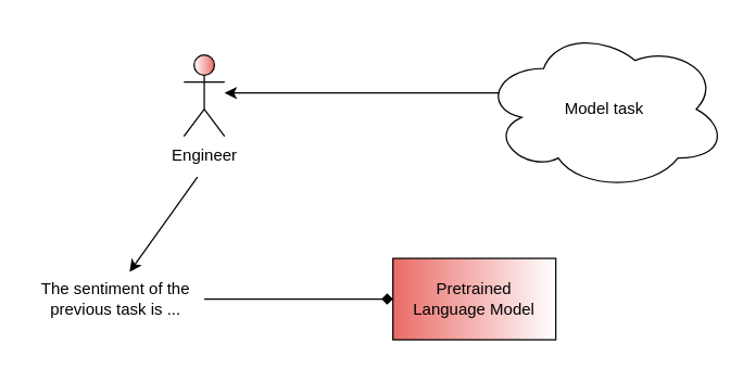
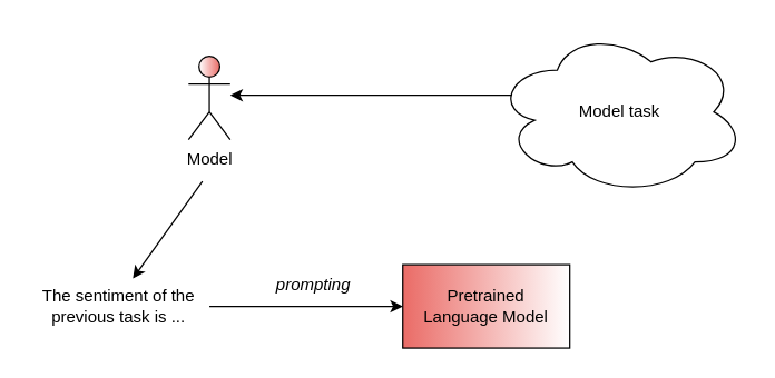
  <mxCell id="0" />
  <mxCell id="1" parent="0" />
  <mxCell id="2" value="&lt;div&gt;Pretrained&lt;/div&gt;&lt;div&gt;Language Model&lt;br&gt;&lt;/div&gt;" style="rounded=0;whiteSpace=wrap;html=1;gradientColor=#ffffff;fillColor=#EA6B66;gradientDirection=east;" vertex="1" parent="1"><mxGeometry x="289" y="190" width="120" height="60" as="geometry" /></mxCell>
  <mxCell id="3" value="Model task" style="ellipse;shape=cloud;whiteSpace=wrap;html=1;" vertex="1" parent="1"><mxGeometry x="355" y="20" width="180" height="120" as="geometry" /></mxCell>
- <mxCell id="4" value="Engineer" style="shape=umlActor;verticalLabelPosition=bottom;verticalAlign=top;html=1;outlineConnect=0;fillColor=#EA6B66;gradientColor=#ffffff;gradientDirection=west;" vertex="1" parent="1"><mxGeometry x="135" y="40" width="30" height="60" as="geometry" /></mxCell>
+ <mxCell id="4" value="Model" style="shape=umlActor;verticalLabelPosition=bottom;verticalAlign=top;html=1;outlineConnect=0;fillColor=#EA6B66;gradientColor=#ffffff;gradientDirection=west;" vertex="1" parent="1"><mxGeometry x="135" y="40" width="30" height="60" as="geometry" /></mxCell>
  <mxCell id="5" value="" style="endArrow=classic;html=1;rounded=0;exitX=0.07;exitY=0.4;exitDx=0;exitDy=0;exitPerimeter=0;" edge="1" parent="1" source="3"><mxGeometry width="50" height="50" relative="1" as="geometry"><mxPoint x="295" y="180" as="sourcePoint" /><mxPoint x="165" y="68" as="targetPoint" /></mxGeometry></mxCell>
  <mxCell id="6" value="The sentiment of the previous task is ..." style="text;html=1;strokeColor=none;fillColor=none;align=center;verticalAlign=middle;whiteSpace=wrap;rounded=0;" vertex="1" parent="1"><mxGeometry x="20" y="205" width="130" height="30" as="geometry" /></mxCell>
  <mxCell id="7" value="" style="endArrow=classic;html=1;rounded=0;" edge="1" parent="1"><mxGeometry width="50" height="50" relative="1" as="geometry"><mxPoint x="145" y="130" as="sourcePoint" /><mxPoint x="95" y="200" as="targetPoint" /></mxGeometry></mxCell>
- <mxCell id="8" value="" style="endArrow=diamond;html=1;rounded=0;exitX=1;exitY=0.5;exitDx=0;exitDy=0;entryX=0;entryY=0.5;entryDx=0;entryDy=0;" edge="1" parent="1" source="6" target="2"><mxGeometry width="50" height="50" relative="1" as="geometry"><mxPoint x="295" y="180" as="sourcePoint" /><mxPoint x="345" y="130" as="targetPoint" /></mxGeometry></mxCell>
+ <mxCell id="8" value="" style="endArrow=classic;html=1;rounded=0;exitX=1;exitY=0.5;exitDx=0;exitDy=0;entryX=0;entryY=0.5;entryDx=0;entryDy=0;" edge="1" parent="1" source="6" target="2"><mxGeometry width="50" height="50" relative="1" as="geometry"><mxPoint x="295" y="180" as="sourcePoint" /><mxPoint x="345" y="130" as="targetPoint" /></mxGeometry></mxCell>
+ <mxCell id="9" value="&lt;i&gt;prompting&lt;/i&gt;" style="text;html=1;strokeColor=none;fillColor=none;align=center;verticalAlign=middle;whiteSpace=wrap;rounded=0;" vertex="1" parent="1"><mxGeometry x="195" y="190" width="60" height="30" as="geometry" /></mxCell>
